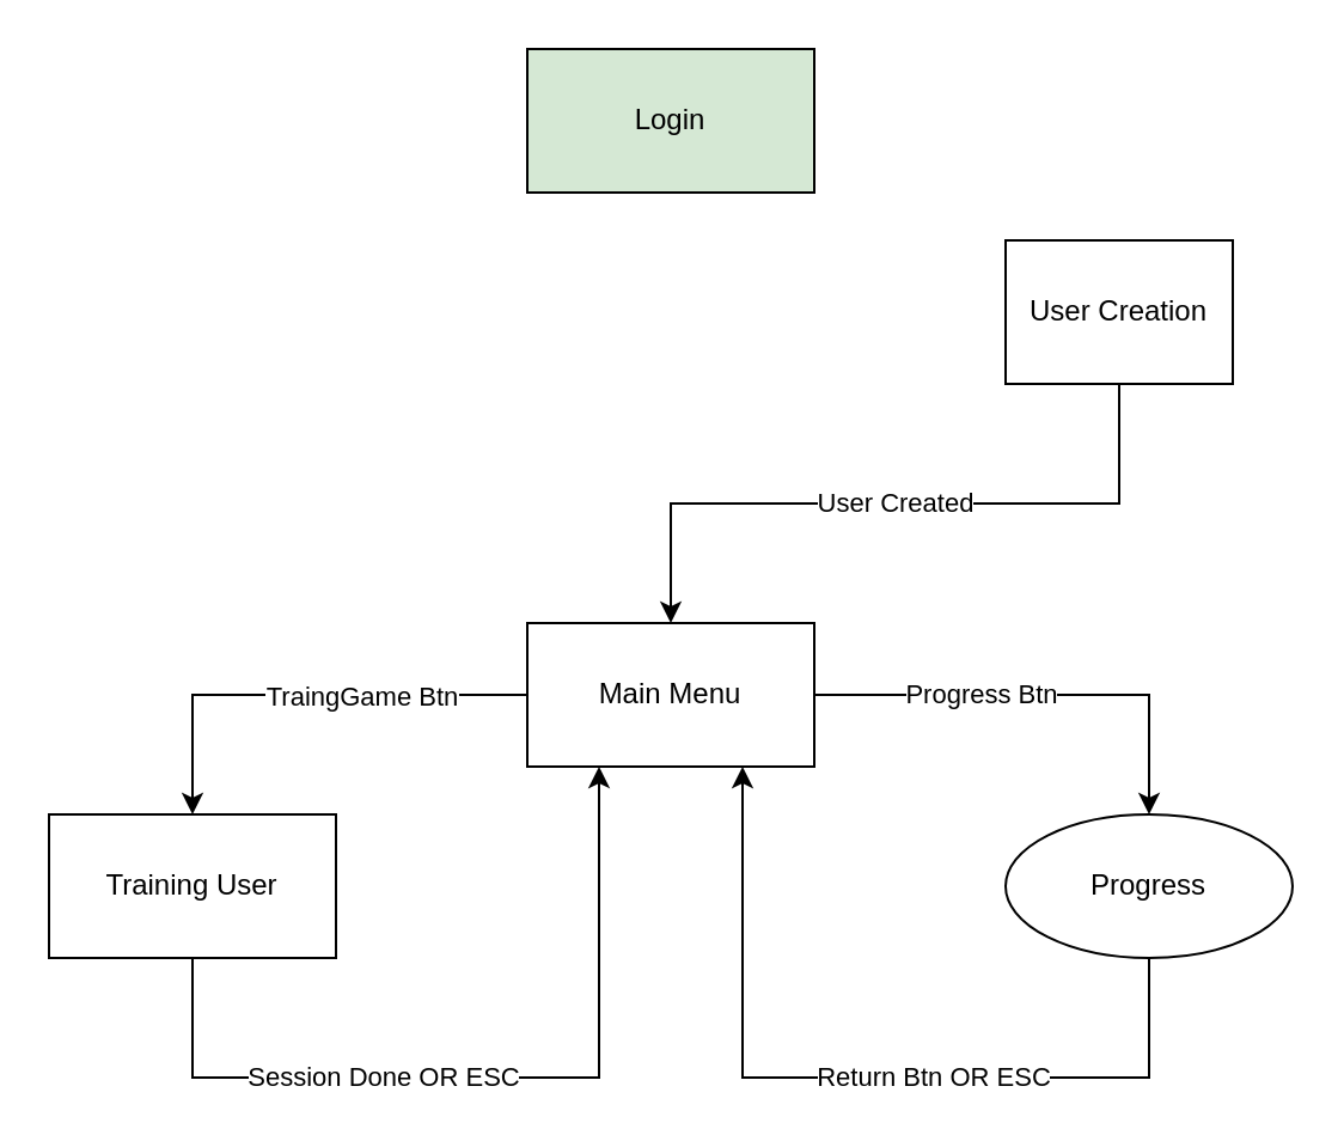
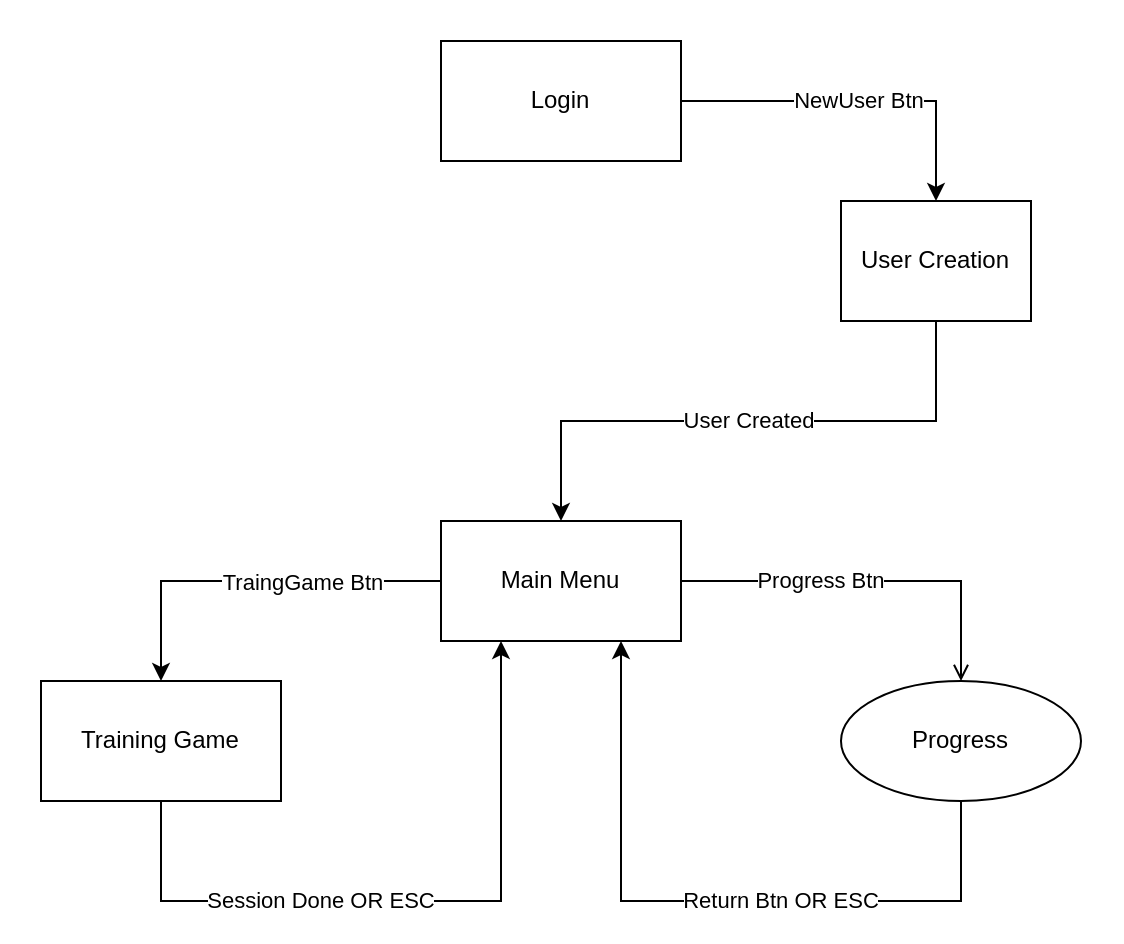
  <mxCell id="0" />
  <mxCell id="1" parent="0" />
- <mxCell id="3" value="Login" style="rounded=0;whiteSpace=wrap;html=1;fillColor=#d5e8d4;" vertex="1" parent="1"><mxGeometry x="220" y="20" width="120" height="60" as="geometry" /></mxCell>
- <mxCell id="4" value="Progress Btn" style="edgeStyle=orthogonalEdgeStyle;rounded=0;orthogonalLoop=1;jettySize=auto;html=1;exitX=1;exitY=0.5;exitDx=0;exitDy=0;" edge="1" parent="1" source="7" target="11"><mxGeometry x="-0.263" relative="1" as="geometry"><mxPoint as="offset" /></mxGeometry></mxCell>
+ <mxCell id="2" value="NewUser Btn" style="edgeStyle=orthogonalEdgeStyle;rounded=0;orthogonalLoop=1;jettySize=auto;html=1;entryX=0.5;entryY=0;entryDx=0;entryDy=0;" edge="1" parent="1" source="3" target="13"><mxGeometry relative="1" as="geometry" /></mxCell>
+ <mxCell id="3" value="Login" style="rounded=0;whiteSpace=wrap;html=1;" vertex="1" parent="1"><mxGeometry x="220" y="20" width="120" height="60" as="geometry" /></mxCell>
+ <mxCell id="4" value="Progress Btn" style="edgeStyle=orthogonalEdgeStyle;rounded=0;orthogonalLoop=1;jettySize=auto;html=1;exitX=1;exitY=0.5;exitDx=0;exitDy=0;endArrow=open;" edge="1" parent="1" source="7" target="11"><mxGeometry x="-0.263" relative="1" as="geometry"><mxPoint as="offset" /></mxGeometry></mxCell>
  <mxCell id="5" style="edgeStyle=orthogonalEdgeStyle;rounded=0;orthogonalLoop=1;jettySize=auto;html=1;exitX=0;exitY=0.5;exitDx=0;exitDy=0;entryX=0.5;entryY=0;entryDx=0;entryDy=0;" edge="1" parent="1" source="7" target="9"><mxGeometry relative="1" as="geometry"><mxPoint x="50" y="290" as="targetPoint" /></mxGeometry></mxCell>
  <mxCell id="6" value="TraingGame Btn" style="edgeLabel;html=1;align=center;verticalAlign=middle;resizable=0;points=[];" vertex="1" connectable="0" parent="5"><mxGeometry x="-0.207" relative="1" as="geometry"><mxPoint x="5" as="offset" /></mxGeometry></mxCell>
  <mxCell id="7" value="Main Menu" style="rounded=0;whiteSpace=wrap;html=1;" vertex="1" parent="1"><mxGeometry x="220" y="260" width="120" height="60" as="geometry" /></mxCell>
  <mxCell id="8" value="Session Done OR ESC" style="edgeStyle=orthogonalEdgeStyle;rounded=0;orthogonalLoop=1;jettySize=auto;html=1;exitX=0.5;exitY=1;exitDx=0;exitDy=0;entryX=0.25;entryY=1;entryDx=0;entryDy=0;" edge="1" parent="1" source="9" target="7"><mxGeometry x="-0.257" relative="1" as="geometry"><Array as="points"><mxPoint x="80" y="450" /><mxPoint x="250" y="450" /></Array><mxPoint as="offset" /></mxGeometry></mxCell>
- <mxCell id="9" value="Training User" style="rounded=0;whiteSpace=wrap;html=1;" vertex="1" parent="1"><mxGeometry x="20" y="340" width="120" height="60" as="geometry" /></mxCell>
+ <mxCell id="9" value="Training Game" style="rounded=0;whiteSpace=wrap;html=1;" vertex="1" parent="1"><mxGeometry x="20" y="340" width="120" height="60" as="geometry" /></mxCell>
  <mxCell id="10" value="Return Btn OR ESC" style="edgeStyle=orthogonalEdgeStyle;rounded=0;orthogonalLoop=1;jettySize=auto;html=1;exitX=0.5;exitY=1;exitDx=0;exitDy=0;entryX=0.75;entryY=1;entryDx=0;entryDy=0;" edge="1" parent="1" source="11"><mxGeometry x="-0.2" relative="1" as="geometry"><mxPoint x="420" y="410" as="sourcePoint" /><mxPoint x="310" y="320" as="targetPoint" /><Array as="points"><mxPoint x="480" y="450" /><mxPoint x="310" y="450" /></Array><mxPoint as="offset" /></mxGeometry></mxCell>
  <mxCell id="11" value="Progress" style="ellipse;whiteSpace=wrap;html=1;" vertex="1" parent="1"><mxGeometry x="420" y="340" width="120" height="60" as="geometry" /></mxCell>
  <mxCell id="12" value="User Created" style="edgeStyle=orthogonalEdgeStyle;rounded=0;orthogonalLoop=1;jettySize=auto;html=1;exitX=0.5;exitY=1;exitDx=0;exitDy=0;entryX=0.5;entryY=0;entryDx=0;entryDy=0;" edge="1" parent="1" source="13" target="7"><mxGeometry relative="1" as="geometry" /></mxCell>
  <mxCell id="13" value="User Creation" style="rounded=0;whiteSpace=wrap;html=1;" vertex="1" parent="1"><mxGeometry x="420" y="100" width="95" height="60" as="geometry" /></mxCell>
